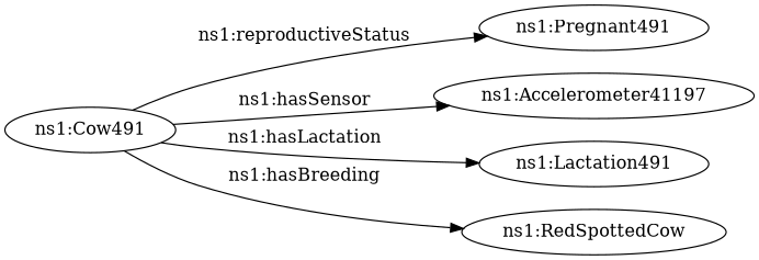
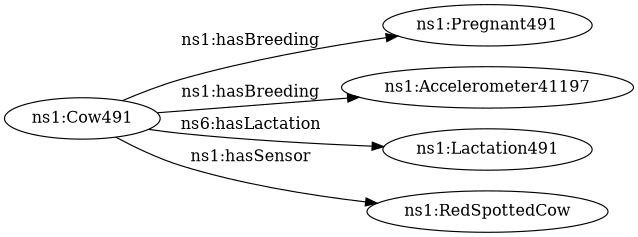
  digraph {
    rankdir=LR
    "ns1:Cow491"
    "ns1:Pregnant491"
    n3 [label="ns1:Accelerometer41197"]
    "ns1:Lactation491"
    "ns1:RedSpottedCow"
-   "ns1:Cow491" -> "ns1:Pregnant491" [label="ns1:reproductiveStatus"]
-   "ns1:Cow491" -> n3 [label="ns1:hasSensor"]
-   "ns1:Cow491" -> "ns1:Lactation491" [label="ns1:hasLactation"]
-   "ns1:Cow491" -> "ns1:RedSpottedCow" [label="ns1:hasBreeding"]
+   "ns1:Cow491" -> "ns1:Pregnant491" [label="ns1:hasBreeding"]
+   "ns1:Cow491" -> n3 [label="ns1:hasBreeding"]
+   "ns1:Cow491" -> "ns1:Lactation491" [label="ns6:hasLactation"]
+   "ns1:Cow491" -> "ns1:RedSpottedCow" [label="ns1:hasSensor"]
  }
